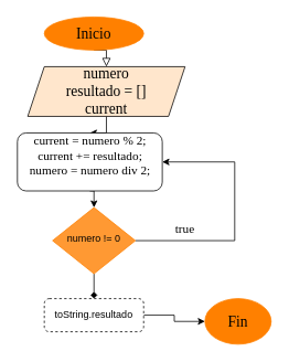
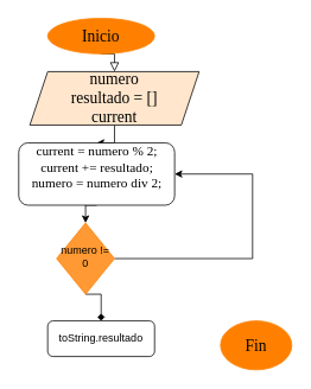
  <mxCell id="0" />
  <mxCell id="1" parent="0" />
  <mxCell id="2" value="" style="rounded=0;html=1;jettySize=auto;orthogonalLoop=1;fontSize=11;endArrow=block;endFill=0;endSize=8;strokeWidth=1;shadow=0;labelBackgroundColor=none;edgeStyle=orthogonalEdgeStyle;entryX=0.5;entryY=0;entryDx=0;entryDy=0;" parent="1" target="10" edge="1"><mxGeometry relative="1" as="geometry"><mxPoint x="113" y="60" as="sourcePoint" /><mxPoint x="113" y="120" as="targetPoint" /></mxGeometry></mxCell>
  <mxCell id="3" style="edgeStyle=orthogonalEdgeStyle;rounded=0;orthogonalLoop=1;jettySize=auto;html=1;exitX=1;exitY=0.5;exitDx=0;exitDy=0;entryX=1;entryY=0.5;entryDx=0;entryDy=0;fontFamily=Times New Roman;fontSize=15;" edge="1" parent="1" source="5" target="12"><mxGeometry relative="1" as="geometry"><Array as="points"><mxPoint x="283" y="290" /><mxPoint x="283" y="195" /></Array></mxGeometry></mxCell>
  <mxCell id="4" style="edgeStyle=orthogonalEdgeStyle;rounded=0;orthogonalLoop=1;jettySize=auto;html=1;exitX=0.5;exitY=1;exitDx=0;exitDy=0;fontFamily=Times New Roman;fontSize=15;entryX=0.5;entryY=0;entryDx=0;entryDy=0;endArrow=diamond;" edge="1" parent="1" source="5" target="7"><mxGeometry relative="1" as="geometry"><mxPoint x="113" y="360" as="targetPoint" /></mxGeometry></mxCell>
- <mxCell id="5" value="numero != 0" style="rhombus;whiteSpace=wrap;html=1;shadow=0;fontFamily=Helvetica;fontSize=12;align=center;strokeWidth=1;spacing=6;spacingTop=-4;fillColor=#FF9933;strokeColor=#FF8000;" parent="1" vertex="1"><mxGeometry x="63" y="250" width="100" height="80" as="geometry" /></mxCell>
- <mxCell id="6" style="edgeStyle=orthogonalEdgeStyle;rounded=0;orthogonalLoop=1;jettySize=auto;html=1;exitX=1;exitY=0.5;exitDx=0;exitDy=0;entryX=0;entryY=0.5;entryDx=0;entryDy=0;fontFamily=Times New Roman;fontSize=15;" edge="1" parent="1" source="7" target="14"><mxGeometry relative="1" as="geometry" /></mxCell>
- <mxCell id="7" value="toString.resultado" style="rounded=1;whiteSpace=wrap;html=1;fontSize=12;glass=0;strokeWidth=1;shadow=0;dashed=1;" parent="1" vertex="1"><mxGeometry x="53" y="360" width="120" height="40" as="geometry" /></mxCell>
+ <mxCell id="5" value="numero != 0" style="rhombus;whiteSpace=wrap;html=1;shadow=0;fontFamily=Helvetica;fontSize=12;align=center;strokeWidth=1;spacing=6;spacingTop=-4;fillColor=#FF9933;strokeColor=#FF8000;" parent="1" vertex="1"><mxGeometry x="63" y="250" width="65" height="80" as="geometry" /></mxCell>
+ <mxCell id="7" value="toString.resultado" style="rounded=1;whiteSpace=wrap;html=1;fontSize=12;glass=0;strokeWidth=1;shadow=0;" parent="1" vertex="1"><mxGeometry x="53" y="360" width="120" height="40" as="geometry" /></mxCell>
  <mxCell id="8" value="&lt;font style=&quot;font-size: 18px&quot; face=&quot;Times New Roman&quot;&gt;Inicio&lt;/font&gt;" style="ellipse;whiteSpace=wrap;html=1;fillColor=#FF8000;strokeColor=#FF8000;" vertex="1" parent="1"><mxGeometry x="53" y="20" width="120" height="40" as="geometry" /></mxCell>
  <mxCell id="9" style="edgeStyle=orthogonalEdgeStyle;rounded=0;orthogonalLoop=1;jettySize=auto;html=1;entryX=0.5;entryY=0;entryDx=0;entryDy=0;fontFamily=Times New Roman;fontSize=18;" edge="1" parent="1" source="10" target="12"><mxGeometry relative="1" as="geometry" /></mxCell>
  <mxCell id="10" value="numero&lt;br&gt;resultado = []&lt;br&gt;current" style="shape=parallelogram;perimeter=parallelogramPerimeter;whiteSpace=wrap;html=1;fixedSize=1;fontFamily=Times New Roman;fontSize=18;fillColor=#ffe6cc;strokeColor=#000000;" vertex="1" parent="1"><mxGeometry x="33" y="80" width="190" height="60" as="geometry" /></mxCell>
  <mxCell id="11" style="edgeStyle=orthogonalEdgeStyle;rounded=0;orthogonalLoop=1;jettySize=auto;html=1;exitX=0.5;exitY=1;exitDx=0;exitDy=0;entryX=0.5;entryY=0;entryDx=0;entryDy=0;fontFamily=Times New Roman;fontSize=15;" edge="1" parent="1" source="12" target="5"><mxGeometry relative="1" as="geometry" /></mxCell>
  <mxCell id="12" value="&lt;pre style=&quot;font-size: 15px&quot;&gt;&lt;font style=&quot;font-size: 15px&quot; face=&quot;Times New Roman&quot;&gt;current = numero % 2;&lt;br&gt;&lt;/font&gt;&lt;font face=&quot;Times New Roman&quot; style=&quot;font-size: 15px&quot;&gt;current += resultado;&lt;br&gt;&lt;/font&gt;&lt;font face=&quot;Times New Roman&quot; style=&quot;font-size: 15px&quot;&gt;numero = numero div 2;&lt;/font&gt;&lt;/pre&gt;&lt;div&gt;&lt;br&gt;&lt;/div&gt;" style="rounded=1;whiteSpace=wrap;html=1;fontSize=12;glass=0;strokeWidth=1;shadow=0;" vertex="1" parent="1"><mxGeometry x="20.5" y="160" width="175" height="70" as="geometry" /></mxCell>
- <mxCell id="13" value="true" style="text;html=1;strokeColor=none;fillColor=none;align=center;verticalAlign=middle;whiteSpace=wrap;rounded=0;fontFamily=Times New Roman;fontSize=15;" vertex="1" parent="1"><mxGeometry x="193" y="260" width="60" height="30" as="geometry" /></mxCell>
  <mxCell id="14" value="&lt;font style=&quot;font-size: 18px&quot; face=&quot;Times New Roman&quot;&gt;Fin&lt;/font&gt;" style="ellipse;whiteSpace=wrap;html=1;fillColor=#FF8000;strokeColor=#FF8000;" vertex="1" parent="1"><mxGeometry x="247" y="360" width="80" height="55" as="geometry" /></mxCell>
